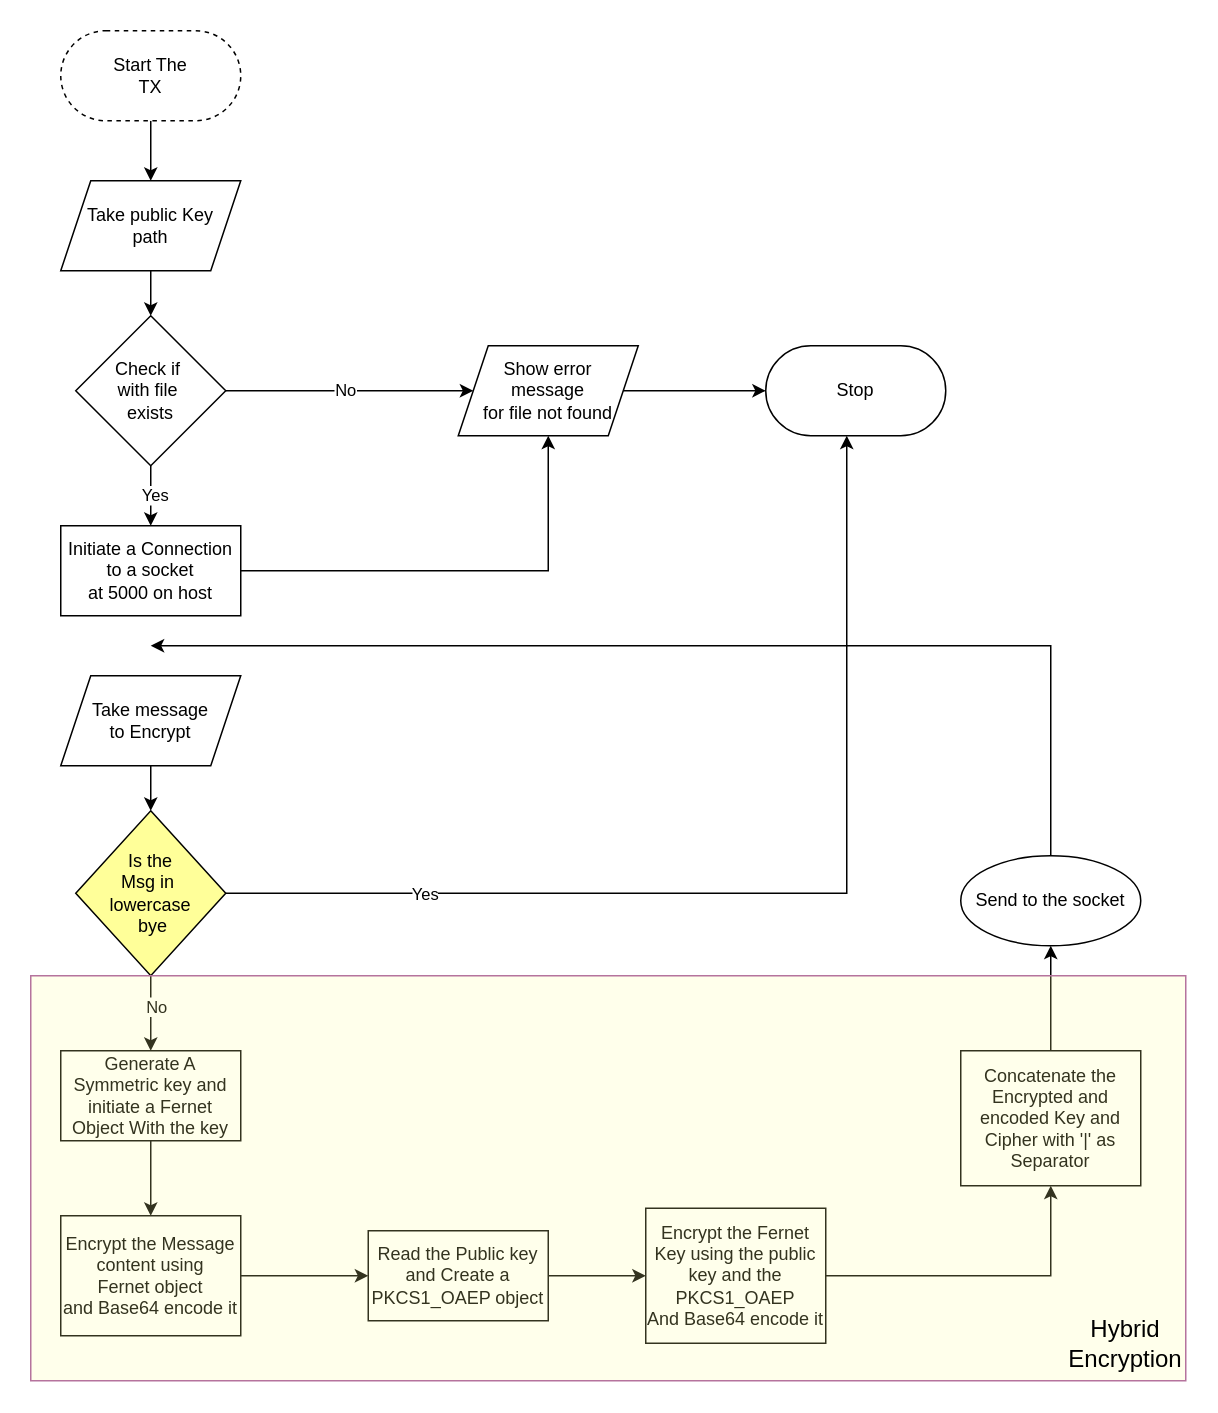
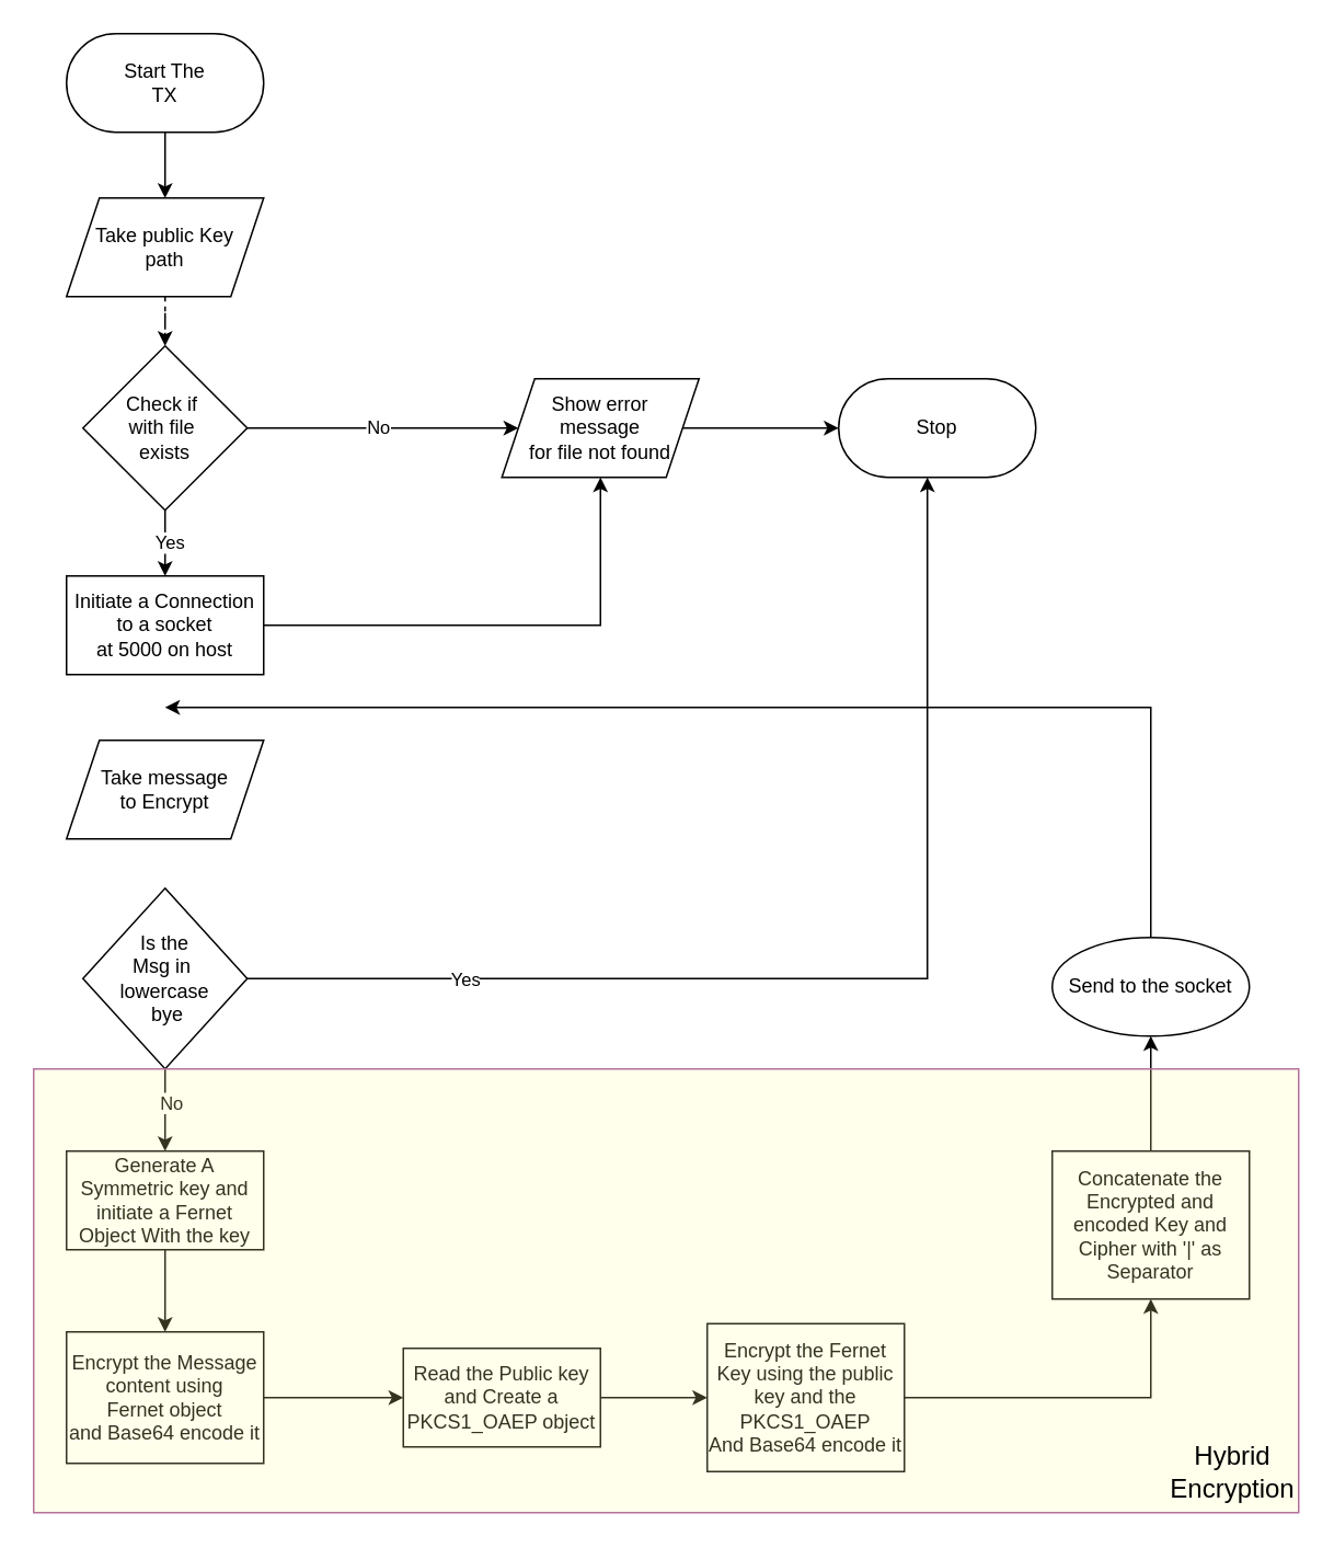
  <mxCell id="0" />
  <mxCell id="1" parent="0" />
  <mxCell id="2" style="edgeStyle=orthogonalEdgeStyle;rounded=0;orthogonalLoop=1;jettySize=auto;html=1;" parent="1" source="3" target="5" edge="1"><mxGeometry relative="1" as="geometry" /></mxCell>
- <mxCell id="3" value="Start The&lt;br&gt;TX" style="rounded=1;whiteSpace=wrap;html=1;arcSize=50;dashed=1;" parent="1" vertex="1"><mxGeometry x="40" y="20" width="120" height="60" as="geometry" /></mxCell>
- <mxCell id="4" style="edgeStyle=orthogonalEdgeStyle;rounded=0;orthogonalLoop=1;jettySize=auto;html=1;entryX=0.5;entryY=0;entryDx=0;entryDy=0;" parent="1" source="5" target="10" edge="1"><mxGeometry relative="1" as="geometry" /></mxCell>
+ <mxCell id="3" value="Start The&lt;br&gt;TX" style="rounded=1;whiteSpace=wrap;html=1;arcSize=50;" parent="1" vertex="1"><mxGeometry x="40" y="20" width="120" height="60" as="geometry" /></mxCell>
+ <mxCell id="4" style="edgeStyle=orthogonalEdgeStyle;rounded=0;orthogonalLoop=1;jettySize=auto;html=1;entryX=0.5;entryY=0;entryDx=0;entryDy=0;dashed=1;" parent="1" source="5" target="10" edge="1"><mxGeometry relative="1" as="geometry" /></mxCell>
  <mxCell id="5" value="Take public Key &lt;br&gt;path" style="shape=parallelogram;perimeter=parallelogramPerimeter;whiteSpace=wrap;html=1;fixedSize=1;" parent="1" vertex="1"><mxGeometry x="40" y="120" width="120" height="60" as="geometry" /></mxCell>
  <mxCell id="6" style="edgeStyle=orthogonalEdgeStyle;rounded=0;orthogonalLoop=1;jettySize=auto;html=1;" parent="1" source="10" target="15" edge="1"><mxGeometry relative="1" as="geometry"><mxPoint x="300" y="260" as="targetPoint" /></mxGeometry></mxCell>
  <mxCell id="7" value="No" style="edgeLabel;html=1;align=center;verticalAlign=middle;resizable=0;points=[];" parent="6" vertex="1" connectable="0"><mxGeometry x="-0.046" y="1" relative="1" as="geometry"><mxPoint as="offset" /></mxGeometry></mxCell>
  <mxCell id="8" style="edgeStyle=orthogonalEdgeStyle;rounded=0;orthogonalLoop=1;jettySize=auto;html=1;" parent="1" source="10" target="17" edge="1"><mxGeometry relative="1" as="geometry" /></mxCell>
  <mxCell id="9" value="Yes" style="edgeLabel;html=1;align=center;verticalAlign=middle;resizable=0;points=[];" parent="8" vertex="1" connectable="0"><mxGeometry x="-0.05" y="2" relative="1" as="geometry"><mxPoint as="offset" /></mxGeometry></mxCell>
  <mxCell id="10" value="&lt;div&gt;Check if&amp;nbsp;&lt;/div&gt;&lt;div&gt;with file&amp;nbsp;&lt;/div&gt;&lt;div&gt;exists&lt;/div&gt;" style="rhombus;whiteSpace=wrap;html=1;" parent="1" vertex="1"><mxGeometry x="50" y="210" width="100" height="100" as="geometry" /></mxCell>
  <mxCell id="11" value="Stop" style="rounded=1;whiteSpace=wrap;html=1;arcSize=50;" parent="1" vertex="1"><mxGeometry x="510" y="230" width="120" height="60" as="geometry" /></mxCell>
- <mxCell id="12" style="edgeStyle=orthogonalEdgeStyle;rounded=0;orthogonalLoop=1;jettySize=auto;html=1;exitX=0.5;exitY=1;exitDx=0;exitDy=0;entryX=0.5;entryY=0;entryDx=0;entryDy=0;" parent="1" source="13" target="22" edge="1"><mxGeometry relative="1" as="geometry" /></mxCell>
  <mxCell id="13" value="Take message&lt;br&gt;to Encrypt" style="shape=parallelogram;perimeter=parallelogramPerimeter;whiteSpace=wrap;html=1;fixedSize=1;" parent="1" vertex="1"><mxGeometry x="40" y="450" width="120" height="60" as="geometry" /></mxCell>
  <mxCell id="14" style="edgeStyle=orthogonalEdgeStyle;rounded=0;orthogonalLoop=1;jettySize=auto;html=1;entryX=0;entryY=0.5;entryDx=0;entryDy=0;" parent="1" source="15" target="11" edge="1"><mxGeometry relative="1" as="geometry" /></mxCell>
  <mxCell id="15" value="Show error&lt;br&gt;message&lt;br&gt;for file not found" style="shape=parallelogram;perimeter=parallelogramPerimeter;whiteSpace=wrap;html=1;fixedSize=1;" parent="1" vertex="1"><mxGeometry x="305" y="230" width="120" height="60" as="geometry" /></mxCell>
  <mxCell id="16" style="edgeStyle=orthogonalEdgeStyle;rounded=0;orthogonalLoop=1;jettySize=auto;html=1;" parent="1" source="17" target="15" edge="1"><mxGeometry relative="1" as="geometry" /></mxCell>
  <mxCell id="17" value="Initiate a Connection to a socket&lt;br&gt;at 5000 on host" style="rounded=0;whiteSpace=wrap;html=1;" parent="1" vertex="1"><mxGeometry x="40" y="350" width="120" height="60" as="geometry" /></mxCell>
  <mxCell id="18" style="edgeStyle=orthogonalEdgeStyle;rounded=0;orthogonalLoop=1;jettySize=auto;html=1;entryX=0.5;entryY=0;entryDx=0;entryDy=0;" parent="1" source="19" target="26" edge="1"><mxGeometry relative="1" as="geometry" /></mxCell>
  <mxCell id="19" value="Generate A Symmetric key and&lt;br&gt;initiate a Fernet Object With the key" style="rounded=0;whiteSpace=wrap;html=1;" parent="1" vertex="1"><mxGeometry x="40" y="700" width="120" height="60" as="geometry" /></mxCell>
  <mxCell id="20" style="edgeStyle=orthogonalEdgeStyle;rounded=0;orthogonalLoop=1;jettySize=auto;html=1;" parent="1" source="22" target="19" edge="1"><mxGeometry relative="1" as="geometry" /></mxCell>
  <mxCell id="21" value="No" style="edgeLabel;html=1;align=center;verticalAlign=middle;resizable=0;points=[];" parent="20" vertex="1" connectable="0"><mxGeometry x="-0.2" y="3" relative="1" as="geometry"><mxPoint as="offset" /></mxGeometry></mxCell>
- <mxCell id="22" value="Is the&lt;br&gt;&lt;div&gt;Msg in&amp;nbsp;&lt;/div&gt;&lt;div&gt;lowercase&lt;/div&gt;&lt;div&gt;&amp;nbsp;bye&lt;/div&gt;" style="rhombus;whiteSpace=wrap;html=1;fillColor=#ffff99;" parent="1" vertex="1"><mxGeometry x="50" y="540" width="100" height="110" as="geometry" /></mxCell>
+ <mxCell id="22" value="Is the&lt;br&gt;&lt;div&gt;Msg in&amp;nbsp;&lt;/div&gt;&lt;div&gt;lowercase&lt;/div&gt;&lt;div&gt;&amp;nbsp;bye&lt;/div&gt;" style="rhombus;whiteSpace=wrap;html=1;" parent="1" vertex="1"><mxGeometry x="50" y="540" width="100" height="110" as="geometry" /></mxCell>
  <mxCell id="23" style="edgeStyle=orthogonalEdgeStyle;rounded=0;orthogonalLoop=1;jettySize=auto;html=1;entryX=0.45;entryY=1;entryDx=0;entryDy=0;entryPerimeter=0;" parent="1" source="22" target="11" edge="1"><mxGeometry relative="1" as="geometry" /></mxCell>
  <mxCell id="24" value="Yes" style="edgeLabel;html=1;align=center;verticalAlign=middle;resizable=0;points=[];" parent="23" vertex="1" connectable="0"><mxGeometry x="-0.633" relative="1" as="geometry"><mxPoint as="offset" /></mxGeometry></mxCell>
  <mxCell id="25" style="edgeStyle=orthogonalEdgeStyle;rounded=0;orthogonalLoop=1;jettySize=auto;html=1;entryX=0;entryY=0.5;entryDx=0;entryDy=0;" parent="1" source="26" target="28" edge="1"><mxGeometry relative="1" as="geometry" /></mxCell>
  <mxCell id="26" value="Encrypt the Message&lt;br&gt;content using&lt;br&gt;Fernet object&lt;br&gt;and Base64 encode it" style="rounded=0;whiteSpace=wrap;html=1;" parent="1" vertex="1"><mxGeometry x="40" y="810" width="120" height="80" as="geometry" /></mxCell>
  <mxCell id="27" style="edgeStyle=orthogonalEdgeStyle;rounded=0;orthogonalLoop=1;jettySize=auto;html=1;" parent="1" source="28" target="30" edge="1"><mxGeometry relative="1" as="geometry" /></mxCell>
  <mxCell id="28" value="Read the Public key and Create a PKCS1_OAEP object" style="rounded=0;whiteSpace=wrap;html=1;" parent="1" vertex="1"><mxGeometry x="245" y="820" width="120" height="60" as="geometry" /></mxCell>
  <mxCell id="29" style="edgeStyle=orthogonalEdgeStyle;rounded=0;orthogonalLoop=1;jettySize=auto;html=1;" parent="1" source="30" target="32" edge="1"><mxGeometry relative="1" as="geometry" /></mxCell>
  <mxCell id="30" value="&lt;div&gt;Encrypt the Fernet Key using the public key and the PKCS1_OAEP&lt;/div&gt;&lt;div&gt;And Base64 encode it&lt;br&gt;&lt;/div&gt;" style="rounded=0;whiteSpace=wrap;html=1;" parent="1" vertex="1"><mxGeometry x="430" y="805" width="120" height="90" as="geometry" /></mxCell>
  <mxCell id="31" style="edgeStyle=orthogonalEdgeStyle;rounded=0;orthogonalLoop=1;jettySize=auto;html=1;entryX=0.5;entryY=1;entryDx=0;entryDy=0;" parent="1" source="32" target="34" edge="1"><mxGeometry relative="1" as="geometry" /></mxCell>
  <mxCell id="32" value="Concatenate the Encrypted and encoded Key and Cipher with '|' as&lt;br&gt;Separator" style="rounded=0;whiteSpace=wrap;html=1;" parent="1" vertex="1"><mxGeometry x="640" y="700" width="120" height="90" as="geometry" /></mxCell>
  <mxCell id="33" style="edgeStyle=orthogonalEdgeStyle;rounded=0;orthogonalLoop=1;jettySize=auto;html=1;" parent="1" source="34" edge="1"><mxGeometry relative="1" as="geometry"><mxPoint x="100" y="430" as="targetPoint" /><Array as="points"><mxPoint x="700" y="430" /><mxPoint x="100" y="430" /></Array></mxGeometry></mxCell>
  <mxCell id="34" value="Send to the socket" style="ellipse;whiteSpace=wrap;html=1;" parent="1" vertex="1"><mxGeometry x="640" y="570" width="120" height="60" as="geometry" /></mxCell>
  <mxCell id="35" value="" style="rounded=0;whiteSpace=wrap;html=1;fillColor=#FFFF99;strokeColor=#B5739D;gradientColor=none;fillStyle=solid;strokeOpacity=100;fillOpacity=20;" parent="1" vertex="1"><mxGeometry x="20" y="650" width="770" height="270" as="geometry" /></mxCell>
  <mxCell id="36" value="Hybrid Encryption" style="text;html=1;align=center;verticalAlign=middle;whiteSpace=wrap;rounded=0;fontSize=16;" vertex="1" parent="1"><mxGeometry x="720" y="880" width="60" height="30" as="geometry" /></mxCell>
